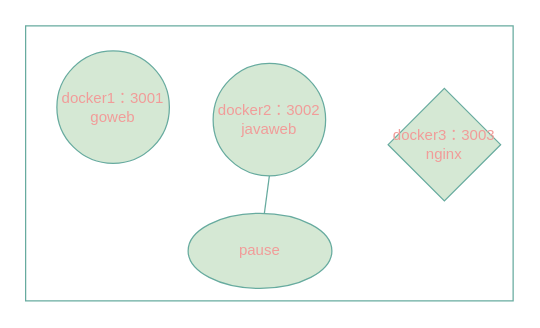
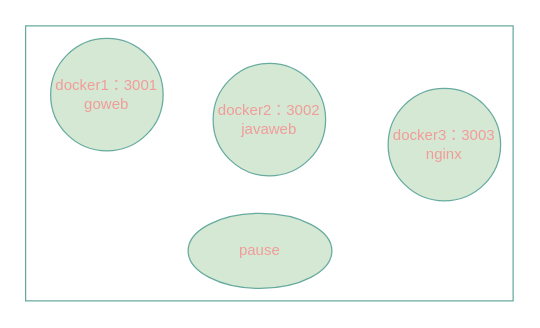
  <mxCell id="0" />
  <mxCell id="1" parent="0" />
  <mxCell id="2" value="" style="rounded=0;whiteSpace=wrap;html=1;strokeColor=#67AB9F;" vertex="1" parent="1"><mxGeometry x="20" y="20" width="390" height="220" as="geometry" /></mxCell>
- <mxCell id="3" value="docker1：3001&lt;br&gt;goweb" style="ellipse;whiteSpace=wrap;html=1;aspect=fixed;strokeColor=#67AB9F;fontColor=#F19C99;fillColor=#D5E8D4;" vertex="1" parent="1"><mxGeometry x="45" y="40" width="90" height="90" as="geometry" /></mxCell>
+ <mxCell id="3" value="docker1：3001&lt;br&gt;goweb" style="ellipse;whiteSpace=wrap;html=1;aspect=fixed;strokeColor=#67AB9F;fontColor=#F19C99;fillColor=#D5E8D4;" vertex="1" parent="1"><mxGeometry x="40" y="30" width="90" height="90" as="geometry" /></mxCell>
  <mxCell id="4" value="docker2：3002&lt;br&gt;javaweb" style="ellipse;whiteSpace=wrap;html=1;aspect=fixed;strokeColor=#67AB9F;fontColor=#F19C99;fillColor=#D5E8D4;" vertex="1" parent="1"><mxGeometry x="170" y="50" width="90" height="90" as="geometry" /></mxCell>
- <mxCell id="5" value="docker3：3003&lt;br&gt;nginx" style="rhombus;whiteSpace=wrap;html=1;aspect=fixed;strokeColor=#67AB9F;fontColor=#F19C99;fillColor=#D5E8D4;" vertex="1" parent="1"><mxGeometry x="310" y="70" width="90" height="90" as="geometry" /></mxCell>
+ <mxCell id="5" value="docker3：3003&lt;br&gt;nginx" style="ellipse;whiteSpace=wrap;html=1;aspect=fixed;strokeColor=#67AB9F;fontColor=#F19C99;fillColor=#D5E8D4;" vertex="1" parent="1"><mxGeometry x="310" y="70" width="90" height="90" as="geometry" /></mxCell>
  <mxCell id="6" value="pause" style="ellipse;whiteSpace=wrap;html=1;strokeColor=#67AB9F;fontColor=#F19C99;fillColor=#D5E8D4;" vertex="1" parent="1"><mxGeometry x="150" y="170" width="115" height="60" as="geometry" /></mxCell>
- <mxCell id="7" value="" style="endArrow=none;html=1;entryX=0.5;entryY=1;entryDx=0;entryDy=0;strokeColor=#67AB9F;" edge="1" parent="1" source="6" target="4"><mxGeometry width="50" height="50" relative="1" as="geometry"><mxPoint x="250" y="300" as="sourcePoint" /><mxPoint x="300" y="250" as="targetPoint" /></mxGeometry></mxCell>
